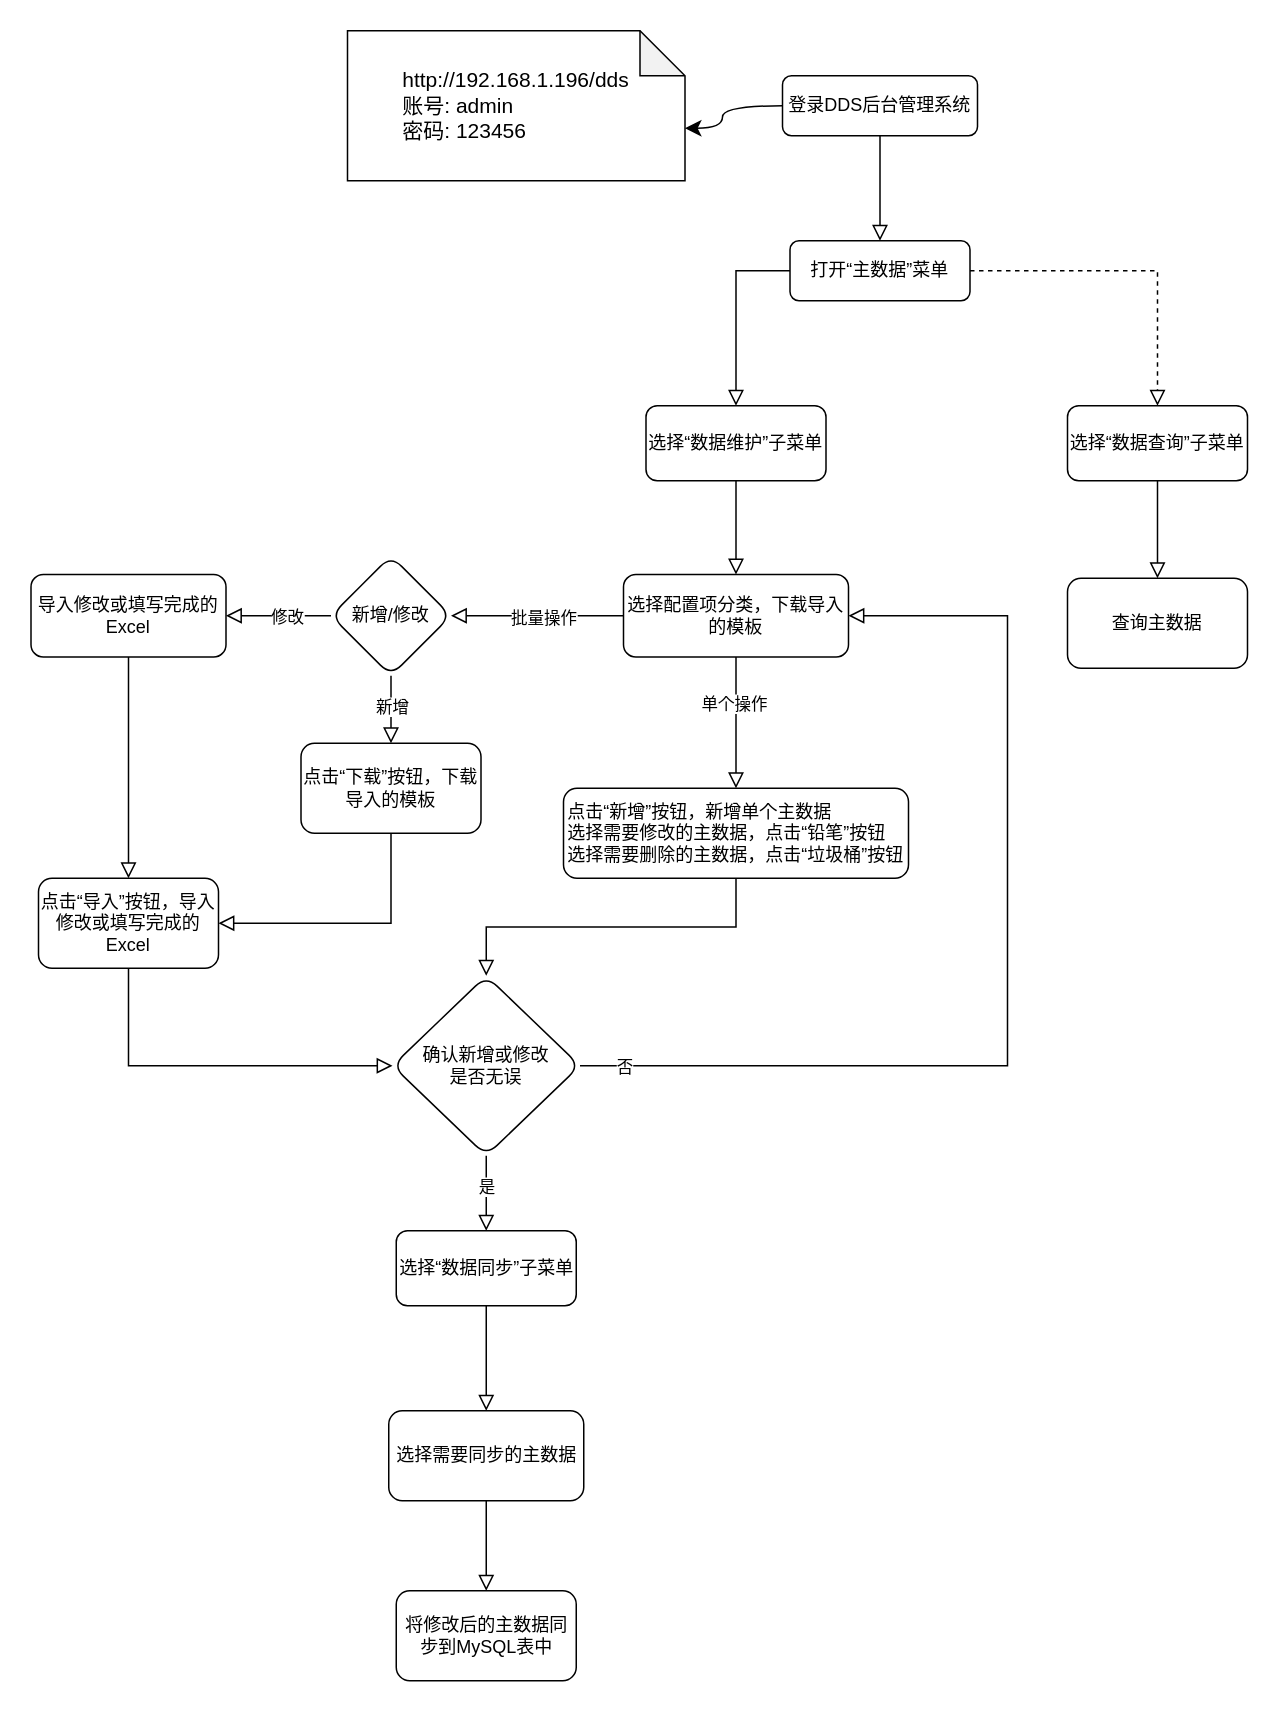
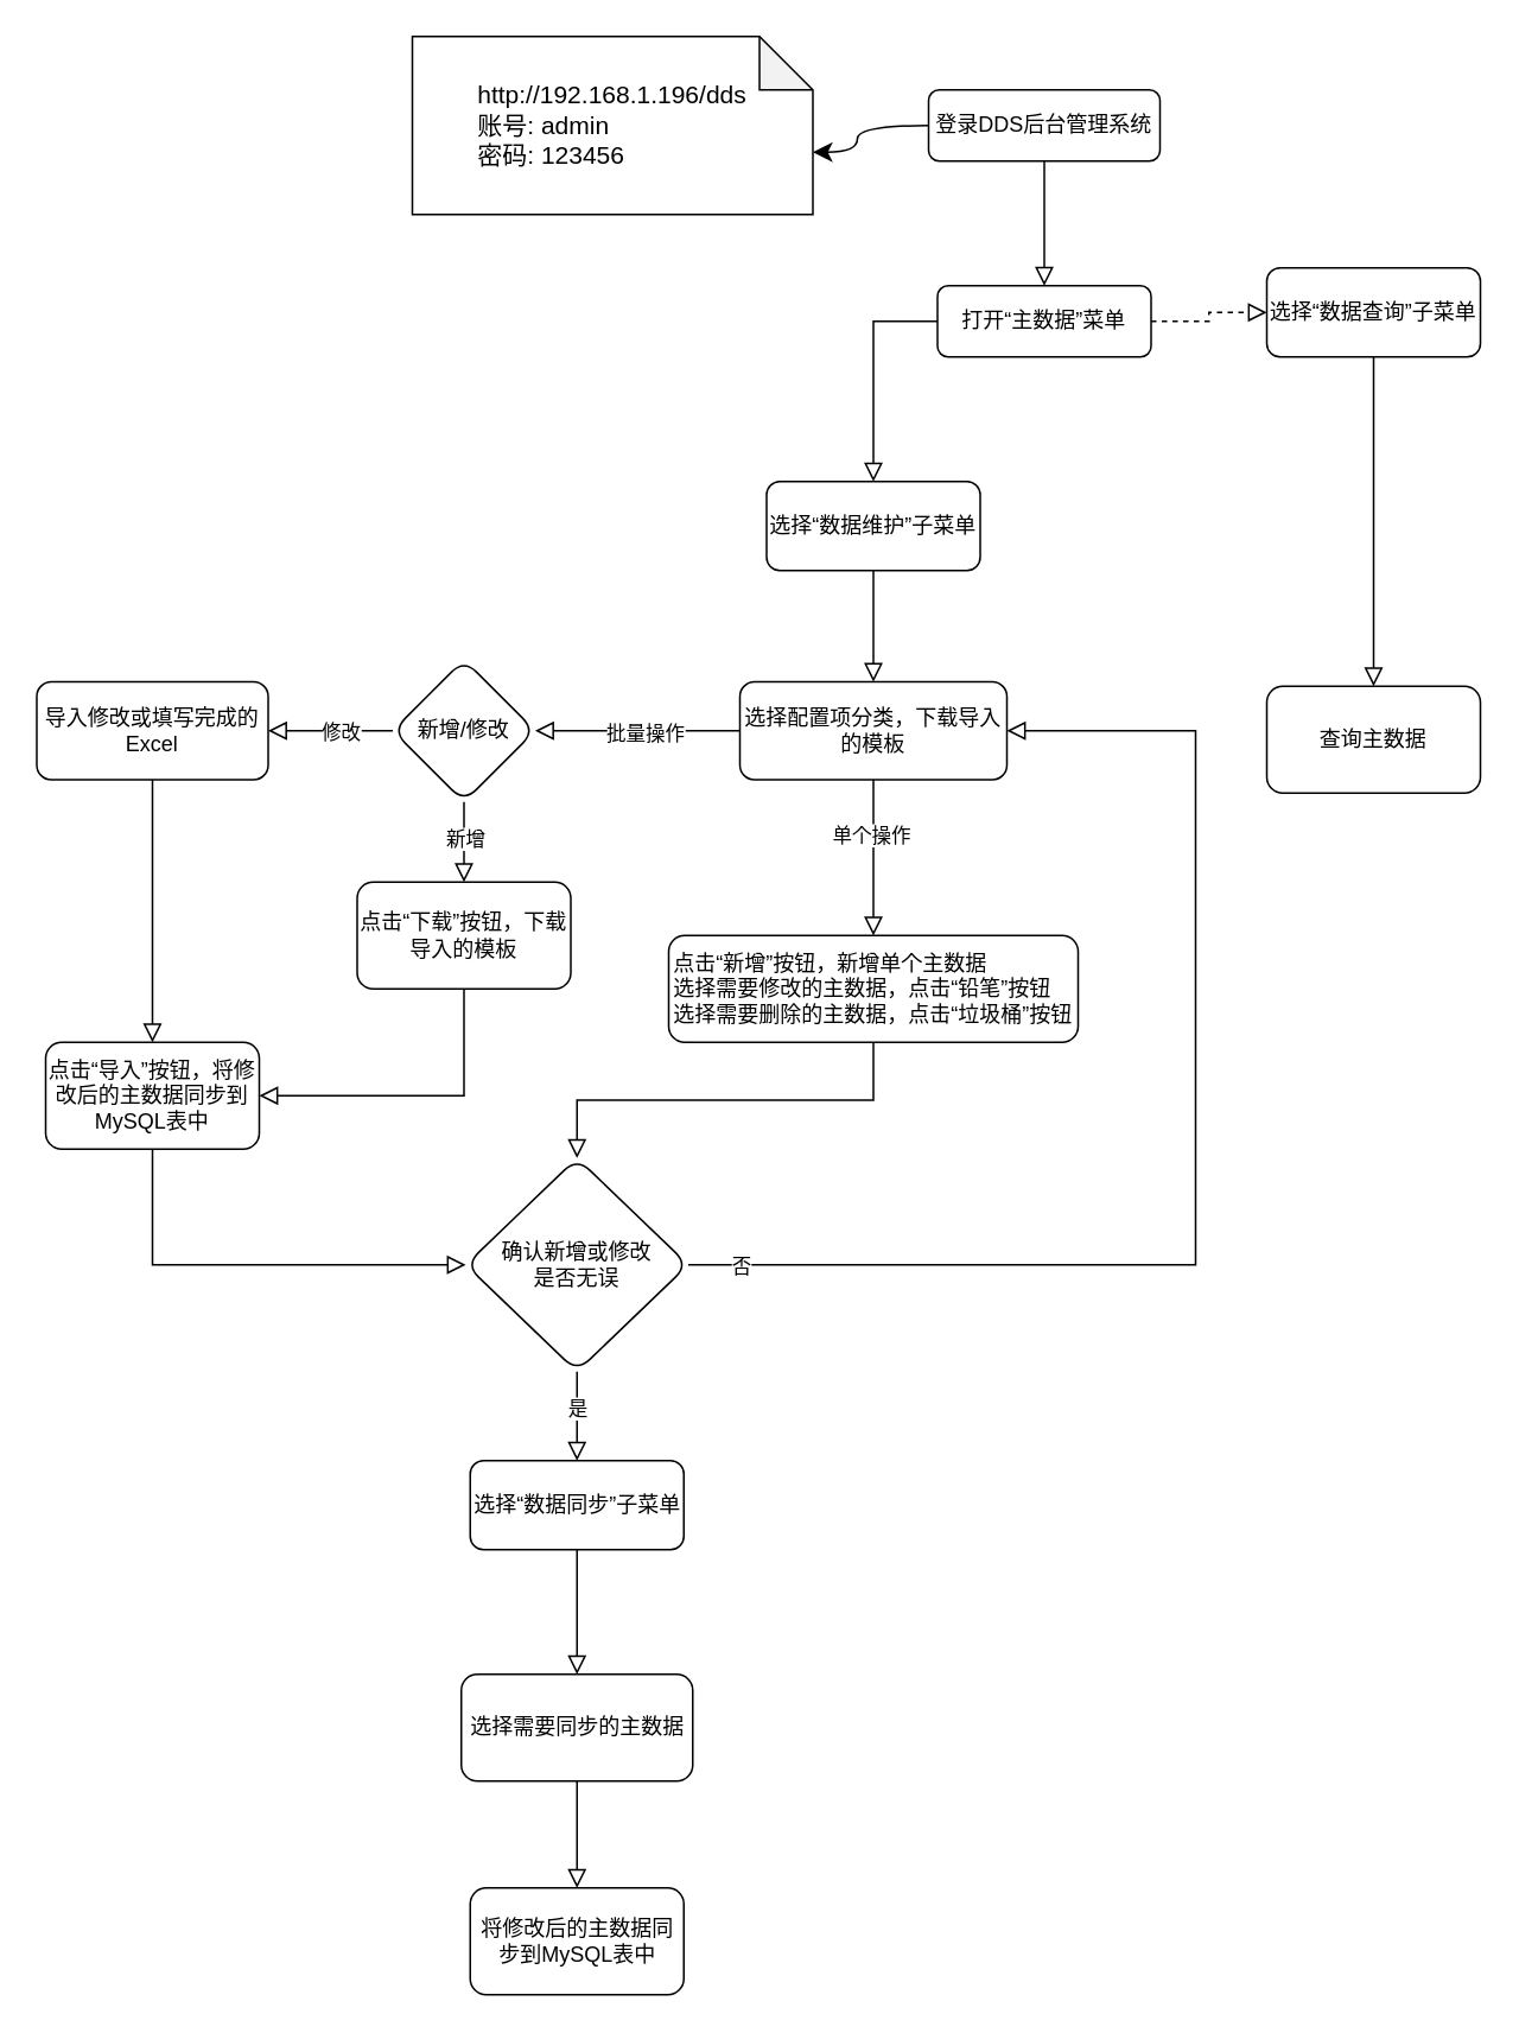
  <mxCell id="0" />
  <mxCell id="1" parent="0" />
  <mxCell id="2" value="" style="edgeStyle=orthogonalEdgeStyle;rounded=0;orthogonalLoop=1;jettySize=auto;html=1;endArrow=block;endFill=0;endSize=8;" parent="1" source="3" target="6" edge="1"><mxGeometry relative="1" as="geometry" /></mxCell>
  <mxCell id="3" value="登录DDS后台管理系统" style="rounded=1;whiteSpace=wrap;html=1;fontSize=12;glass=0;strokeWidth=1;shadow=0;" parent="1" vertex="1"><mxGeometry x="521" y="50" width="130" height="40" as="geometry" /></mxCell>
  <mxCell id="4" value="" style="edgeStyle=orthogonalEdgeStyle;rounded=0;orthogonalLoop=1;jettySize=auto;html=1;endArrow=block;endFill=0;endSize=8;exitX=0;exitY=0.5;exitDx=0;exitDy=0;" parent="1" source="6" target="8" edge="1"><mxGeometry relative="1" as="geometry"><mxPoint x="856" y="180" as="sourcePoint" /></mxGeometry></mxCell>
  <mxCell id="5" value="" style="edgeStyle=orthogonalEdgeStyle;rounded=0;orthogonalLoop=1;jettySize=auto;html=1;strokeColor=default;align=center;verticalAlign=middle;fontFamily=Helvetica;fontSize=11;fontColor=default;labelBackgroundColor=default;endArrow=block;endFill=0;endSize=8;exitX=1;exitY=0.5;exitDx=0;exitDy=0;dashed=1;" parent="1" source="6" target="10" edge="1"><mxGeometry relative="1" as="geometry"><mxPoint x="916" y="200" as="sourcePoint" /></mxGeometry></mxCell>
  <mxCell id="6" value="打开“主数据”菜单" style="whiteSpace=wrap;html=1;rounded=1;glass=0;strokeWidth=1;shadow=0;" parent="1" vertex="1"><mxGeometry x="526" y="160" width="120" height="40" as="geometry" /></mxCell>
  <mxCell id="7" value="" style="edgeStyle=orthogonalEdgeStyle;shape=connector;rounded=0;orthogonalLoop=1;jettySize=auto;html=1;strokeColor=default;align=center;verticalAlign=middle;fontFamily=Helvetica;fontSize=11;fontColor=default;labelBackgroundColor=default;endArrow=block;endFill=0;endSize=8;exitX=0.5;exitY=1;exitDx=0;exitDy=0;" parent="1" source="8" target="17" edge="1"><mxGeometry relative="1" as="geometry"><mxPoint x="390" y="320" as="sourcePoint" /></mxGeometry></mxCell>
  <mxCell id="8" value="选择“数据维护”子菜单" style="whiteSpace=wrap;html=1;rounded=1;glass=0;strokeWidth=1;shadow=0;" parent="1" vertex="1"><mxGeometry x="430" y="270" width="120" height="50" as="geometry" /></mxCell>
  <mxCell id="9" value="" style="edgeStyle=orthogonalEdgeStyle;shape=connector;rounded=0;orthogonalLoop=1;jettySize=auto;html=1;strokeColor=default;align=center;verticalAlign=middle;fontFamily=Helvetica;fontSize=11;fontColor=default;labelBackgroundColor=default;endArrow=block;endFill=0;endSize=8;" parent="1" source="10" target="20" edge="1"><mxGeometry relative="1" as="geometry" /></mxCell>
- <mxCell id="10" value="选择“数据查询”子菜单" style="whiteSpace=wrap;html=1;rounded=1;glass=0;strokeWidth=1;shadow=0;" parent="1" vertex="1"><mxGeometry x="711" y="270" width="120" height="50" as="geometry" /></mxCell>
+ <mxCell id="10" value="选择“数据查询”子菜单" style="whiteSpace=wrap;html=1;rounded=1;glass=0;strokeWidth=1;shadow=0;" parent="1" vertex="1"><mxGeometry x="711" y="150" width="120" height="50" as="geometry" /></mxCell>
  <mxCell id="11" value="" style="edgeStyle=orthogonalEdgeStyle;shape=connector;rounded=0;orthogonalLoop=1;jettySize=auto;html=1;strokeColor=default;align=center;verticalAlign=middle;fontFamily=Helvetica;fontSize=11;fontColor=default;labelBackgroundColor=default;endArrow=block;endFill=0;endSize=8;" parent="1" source="12" target="22" edge="1"><mxGeometry relative="1" as="geometry" /></mxCell>
  <mxCell id="12" value="选择“数据同步”子菜单" style="whiteSpace=wrap;html=1;rounded=1;glass=0;strokeWidth=1;shadow=0;" parent="1" vertex="1"><mxGeometry x="263.5" y="820" width="120" height="50" as="geometry" /></mxCell>
  <mxCell id="13" value="" style="edgeStyle=orthogonalEdgeStyle;shape=connector;rounded=0;orthogonalLoop=1;jettySize=auto;html=1;strokeColor=default;align=center;verticalAlign=middle;fontFamily=Helvetica;fontSize=11;fontColor=default;labelBackgroundColor=default;endArrow=block;endFill=0;endSize=8;" edge="1" parent="1" source="17" target="33"><mxGeometry relative="1" as="geometry" /></mxCell>
  <mxCell id="14" value="批量操作" style="edgeLabel;html=1;align=center;verticalAlign=middle;resizable=0;points=[];fontFamily=Helvetica;fontSize=11;fontColor=default;labelBackgroundColor=default;" vertex="1" connectable="0" parent="13"><mxGeometry x="-0.061" y="1" relative="1" as="geometry"><mxPoint as="offset" /></mxGeometry></mxCell>
  <mxCell id="15" value="" style="edgeStyle=orthogonalEdgeStyle;shape=connector;rounded=0;orthogonalLoop=1;jettySize=auto;html=1;strokeColor=default;align=center;verticalAlign=middle;fontFamily=Helvetica;fontSize=11;fontColor=default;labelBackgroundColor=default;endArrow=block;endFill=0;endSize=8;" edge="1" parent="1" source="17" target="36"><mxGeometry relative="1" as="geometry" /></mxCell>
  <mxCell id="16" value="单个操作" style="edgeLabel;html=1;align=center;verticalAlign=middle;resizable=0;points=[];fontFamily=Helvetica;fontSize=11;fontColor=default;labelBackgroundColor=default;" vertex="1" connectable="0" parent="15"><mxGeometry x="-0.299" y="-2" relative="1" as="geometry"><mxPoint as="offset" /></mxGeometry></mxCell>
  <mxCell id="17" value="选择配置项分类，下载导入的模板" style="whiteSpace=wrap;html=1;rounded=1;glass=0;strokeWidth=1;shadow=0;" parent="1" vertex="1"><mxGeometry x="415" y="382.5" width="150" height="55" as="geometry" /></mxCell>
  <mxCell id="18" value="" style="edgeStyle=orthogonalEdgeStyle;shape=connector;rounded=0;orthogonalLoop=1;jettySize=auto;html=1;strokeColor=default;align=center;verticalAlign=middle;fontFamily=Helvetica;fontSize=11;fontColor=default;labelBackgroundColor=default;endArrow=block;endFill=0;endSize=8;" edge="1" parent="1" source="19" target="27"><mxGeometry relative="1" as="geometry" /></mxCell>
  <mxCell id="19" value="导入修改或填写完成的Excel" style="whiteSpace=wrap;html=1;rounded=1;glass=0;strokeWidth=1;shadow=0;" parent="1" vertex="1"><mxGeometry x="20" y="382.5" width="130" height="55" as="geometry" /></mxCell>
  <mxCell id="20" value="查询主数据" style="whiteSpace=wrap;html=1;rounded=1;glass=0;strokeWidth=1;shadow=0;" parent="1" vertex="1"><mxGeometry x="711" y="385" width="120" height="60" as="geometry" /></mxCell>
  <mxCell id="21" value="" style="edgeStyle=orthogonalEdgeStyle;shape=connector;rounded=0;orthogonalLoop=1;jettySize=auto;html=1;strokeColor=default;align=center;verticalAlign=middle;fontFamily=Helvetica;fontSize=11;fontColor=default;labelBackgroundColor=default;endArrow=block;endFill=0;endSize=8;" parent="1" source="22" target="23" edge="1"><mxGeometry relative="1" as="geometry" /></mxCell>
  <mxCell id="22" value="选择需要同步的主数据" style="whiteSpace=wrap;html=1;rounded=1;glass=0;strokeWidth=1;shadow=0;" parent="1" vertex="1"><mxGeometry x="258.5" y="940" width="130" height="60" as="geometry" /></mxCell>
  <mxCell id="23" value="将修改后的主数据同步到MySQL表中" style="whiteSpace=wrap;html=1;rounded=1;glass=0;strokeWidth=1;shadow=0;" parent="1" vertex="1"><mxGeometry x="263.5" y="1060" width="120" height="60" as="geometry" /></mxCell>
  <mxCell id="24" value="&lt;div style=&quot;text-align: justify; font-size: 14px;&quot;&gt;&lt;font style=&quot;font-size: 14px;&quot;&gt;http://192.168.1.196/dds&lt;/font&gt;&lt;/div&gt;&lt;div style=&quot;text-align: justify; font-size: 14px;&quot;&gt;&lt;font style=&quot;font-size: 14px;&quot;&gt;账号: admin&lt;/font&gt;&lt;/div&gt;&lt;div style=&quot;text-align: justify; font-size: 14px;&quot;&gt;&lt;font style=&quot;font-size: 14px;&quot;&gt;密码: 123456&lt;/font&gt;&lt;/div&gt;" style="shape=note;whiteSpace=wrap;html=1;backgroundOutline=1;darkOpacity=0.05;fontFamily=Helvetica;fontSize=11;fontColor=default;labelBackgroundColor=default;" vertex="1" parent="1"><mxGeometry x="231" y="20" width="225" height="100" as="geometry" /></mxCell>
  <mxCell id="25" value="" style="curved=1;endArrow=classic;html=1;rounded=0;strokeColor=default;align=center;verticalAlign=middle;fontFamily=Helvetica;fontSize=11;fontColor=default;labelBackgroundColor=default;edgeStyle=orthogonalEdgeStyle;endSize=8;exitX=0;exitY=0.5;exitDx=0;exitDy=0;entryX=0;entryY=0;entryDx=225;entryDy=65;entryPerimeter=0;" edge="1" parent="1" source="3" target="24"><mxGeometry width="50" height="50" relative="1" as="geometry"><mxPoint x="651" y="70" as="sourcePoint" /><mxPoint x="441" y="120" as="targetPoint" /><Array as="points"><mxPoint x="481" y="70" /><mxPoint x="481" y="85" /></Array></mxGeometry></mxCell>
  <mxCell id="26" value="" style="edgeStyle=orthogonalEdgeStyle;shape=connector;rounded=0;orthogonalLoop=1;jettySize=auto;html=1;strokeColor=default;align=center;verticalAlign=middle;fontFamily=Helvetica;fontSize=11;fontColor=default;labelBackgroundColor=default;endArrow=block;endFill=0;endSize=8;entryX=0;entryY=0.5;entryDx=0;entryDy=0;exitX=0.5;exitY=1;exitDx=0;exitDy=0;" edge="1" parent="1" source="27" target="41"><mxGeometry relative="1" as="geometry"><mxPoint x="85" y="760" as="targetPoint" /></mxGeometry></mxCell>
- <mxCell id="27" value="点击“导入”按钮，导入修改或填写完成的Excel" style="whiteSpace=wrap;html=1;rounded=1;glass=0;strokeWidth=1;shadow=0;" vertex="1" parent="1"><mxGeometry x="25" y="585" width="120" height="60" as="geometry" /></mxCell>
+ <mxCell id="27" value="点击“导入”按钮，将修改后的主数据同步到MySQL表中" style="whiteSpace=wrap;html=1;rounded=1;glass=0;strokeWidth=1;shadow=0;" vertex="1" parent="1"><mxGeometry x="25" y="585" width="120" height="60" as="geometry" /></mxCell>
  <mxCell id="28" value="点击“下载”按钮，下载导入的模板" style="whiteSpace=wrap;html=1;rounded=1;glass=0;strokeWidth=1;shadow=0;" vertex="1" parent="1"><mxGeometry x="200" y="495" width="120" height="60" as="geometry" /></mxCell>
  <mxCell id="29" value="" style="edgeStyle=orthogonalEdgeStyle;shape=connector;rounded=0;orthogonalLoop=1;jettySize=auto;html=1;strokeColor=default;align=center;verticalAlign=middle;fontFamily=Helvetica;fontSize=11;fontColor=default;labelBackgroundColor=default;endArrow=block;endFill=0;endSize=8;" edge="1" parent="1" source="33" target="19"><mxGeometry relative="1" as="geometry" /></mxCell>
  <mxCell id="30" value="修改" style="edgeLabel;html=1;align=center;verticalAlign=middle;resizable=0;points=[];fontFamily=Helvetica;fontSize=11;fontColor=default;labelBackgroundColor=default;" vertex="1" connectable="0" parent="29"><mxGeometry x="-0.143" y="3" relative="1" as="geometry"><mxPoint y="-3" as="offset" /></mxGeometry></mxCell>
  <mxCell id="31" value="" style="edgeStyle=orthogonalEdgeStyle;shape=connector;rounded=0;orthogonalLoop=1;jettySize=auto;html=1;strokeColor=default;align=center;verticalAlign=middle;fontFamily=Helvetica;fontSize=11;fontColor=default;labelBackgroundColor=default;endArrow=block;endFill=0;endSize=8;" edge="1" parent="1" source="33" target="28"><mxGeometry relative="1" as="geometry" /></mxCell>
  <mxCell id="32" value="新增" style="edgeLabel;html=1;align=center;verticalAlign=middle;resizable=0;points=[];fontFamily=Helvetica;fontSize=11;fontColor=default;labelBackgroundColor=default;" vertex="1" connectable="0" parent="31"><mxGeometry x="-0.704" y="2" relative="1" as="geometry"><mxPoint x="-2" y="13" as="offset" /></mxGeometry></mxCell>
  <mxCell id="33" value="新增/修改" style="rhombus;whiteSpace=wrap;html=1;rounded=1;glass=0;strokeWidth=1;shadow=0;" vertex="1" parent="1"><mxGeometry x="220" y="370" width="80" height="80" as="geometry" /></mxCell>
  <mxCell id="34" value="" style="endArrow=block;html=1;rounded=0;strokeColor=default;align=center;verticalAlign=middle;fontFamily=Helvetica;fontSize=11;fontColor=default;labelBackgroundColor=default;edgeStyle=orthogonalEdgeStyle;endSize=8;exitX=0.5;exitY=1;exitDx=0;exitDy=0;entryX=1;entryY=0.5;entryDx=0;entryDy=0;endFill=0;" edge="1" parent="1" source="28" target="27"><mxGeometry width="50" height="50" relative="1" as="geometry"><mxPoint x="40" y="750" as="sourcePoint" /><mxPoint x="90" y="700" as="targetPoint" /></mxGeometry></mxCell>
  <mxCell id="35" value="" style="edgeStyle=orthogonalEdgeStyle;shape=connector;rounded=0;orthogonalLoop=1;jettySize=auto;html=1;strokeColor=default;align=center;verticalAlign=middle;fontFamily=Helvetica;fontSize=11;fontColor=default;labelBackgroundColor=default;endArrow=block;endFill=0;endSize=8;exitX=0.5;exitY=1;exitDx=0;exitDy=0;" edge="1" parent="1" source="36" target="41"><mxGeometry relative="1" as="geometry" /></mxCell>
  <mxCell id="36" value="&lt;div style=&quot;text-align: left;&quot;&gt;&lt;span style=&quot;background-color: initial;&quot;&gt;点击“新增”按钮，新增单个主数据&lt;/span&gt;&lt;/div&gt;&lt;div style=&quot;text-align: left;&quot;&gt;选择需要修改的主数据，点击“铅笔”按钮&lt;/div&gt;&lt;div style=&quot;text-align: left;&quot;&gt;选择需要删除的主数据，点击“垃圾桶”按钮&lt;/div&gt;" style="whiteSpace=wrap;html=1;rounded=1;glass=0;strokeWidth=1;shadow=0;" vertex="1" parent="1"><mxGeometry x="375" y="525" width="230" height="60" as="geometry" /></mxCell>
  <mxCell id="37" value="" style="edgeStyle=orthogonalEdgeStyle;shape=connector;rounded=0;orthogonalLoop=1;jettySize=auto;html=1;strokeColor=default;align=center;verticalAlign=middle;fontFamily=Helvetica;fontSize=11;fontColor=default;labelBackgroundColor=default;endArrow=block;endFill=0;endSize=8;" edge="1" parent="1" source="41" target="12"><mxGeometry relative="1" as="geometry" /></mxCell>
  <mxCell id="38" value="是" style="edgeLabel;html=1;align=center;verticalAlign=middle;resizable=0;points=[];fontFamily=Helvetica;fontSize=11;fontColor=default;labelBackgroundColor=default;" vertex="1" connectable="0" parent="37"><mxGeometry x="-0.5" y="2" relative="1" as="geometry"><mxPoint x="-2" y="7" as="offset" /></mxGeometry></mxCell>
  <mxCell id="39" value="" style="edgeStyle=orthogonalEdgeStyle;shape=connector;rounded=0;orthogonalLoop=1;jettySize=auto;html=1;strokeColor=default;align=center;verticalAlign=middle;fontFamily=Helvetica;fontSize=11;fontColor=default;labelBackgroundColor=default;endArrow=block;endFill=0;endSize=8;entryX=1;entryY=0.5;entryDx=0;entryDy=0;exitX=1;exitY=0.5;exitDx=0;exitDy=0;" edge="1" parent="1" source="41" target="17"><mxGeometry relative="1" as="geometry"><mxPoint x="438.5" y="735" as="targetPoint" /><Array as="points"><mxPoint x="671" y="710" /><mxPoint x="671" y="410" /></Array></mxGeometry></mxCell>
  <mxCell id="40" value="否" style="edgeLabel;html=1;align=center;verticalAlign=middle;resizable=0;points=[];fontFamily=Helvetica;fontSize=11;fontColor=default;labelBackgroundColor=default;" vertex="1" connectable="0" parent="39"><mxGeometry x="-0.176" y="-1" relative="1" as="geometry"><mxPoint x="-257" as="offset" /></mxGeometry></mxCell>
  <mxCell id="41" value="确认新增或修改&lt;div&gt;是否无误&lt;/div&gt;" style="rhombus;whiteSpace=wrap;html=1;rounded=1;glass=0;strokeWidth=1;shadow=0;" vertex="1" parent="1"><mxGeometry x="261" y="650" width="125" height="120" as="geometry" /></mxCell>
